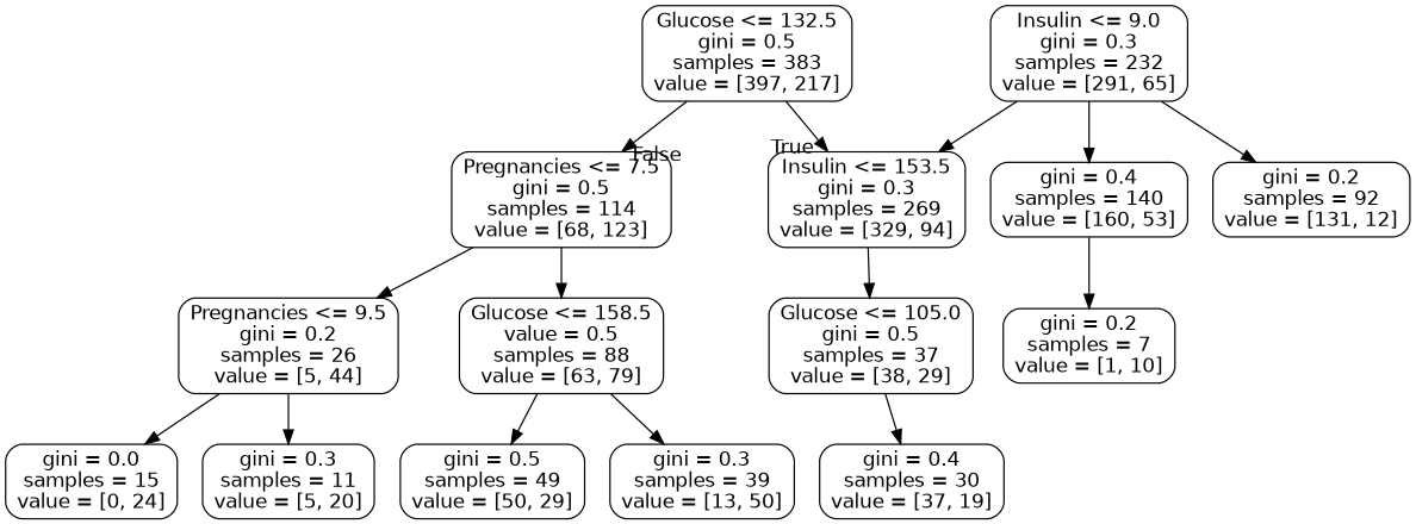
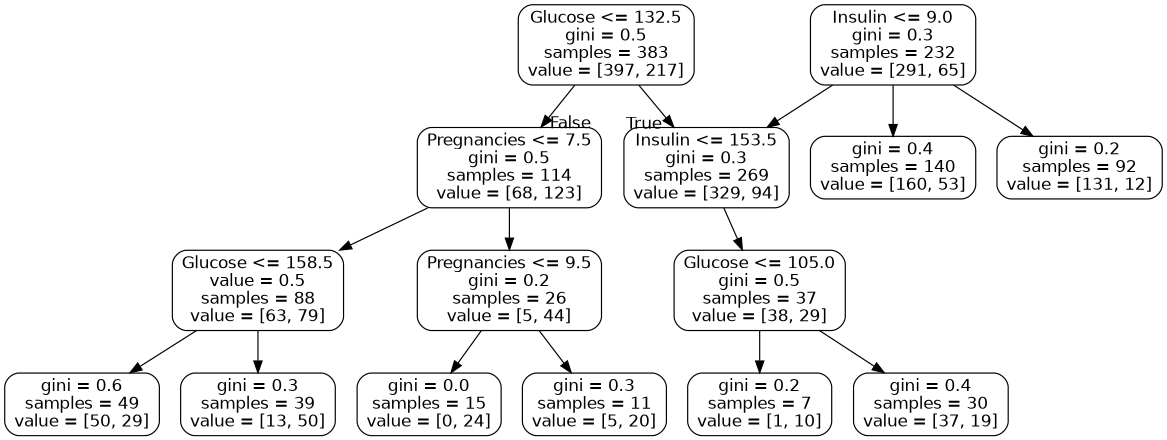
  digraph {
    node [color=black fontname=helvetica shape=box style=rounded]
    edge [fontname=helvetica]
    n1 [label="Glucose <= 132.5\ngini = 0.5\nsamples = 383\nvalue = [397, 217]"]
    n2 [label="Insulin <= 153.5\ngini = 0.3\nsamples = 269\nvalue = [329, 94]"]
    n3 [label="Pregnancies <= 7.5\ngini = 0.5\nsamples = 114\nvalue = [68, 123]"]
    n4 [label="Glucose <= 105.0\ngini = 0.5\nsamples = 37\nvalue = [38, 29]"]
    n5 [label="Glucose <= 158.5\nvalue = 0.5\nsamples = 88\nvalue = [63, 79]"]
    n6 [label="Pregnancies <= 9.5\ngini = 0.2\nsamples = 26\nvalue = [5, 44]"]
    n7 [label="Insulin <= 9.0\ngini = 0.3\nsamples = 232\nvalue = [291, 65]"]
    n8 [label="gini = 0.4\nsamples = 140\nvalue = [160, 53]"]
    n9 [label="gini = 0.2\nsamples = 92\nvalue = [131, 12]"]
    n10 [label="gini = 0.2\nsamples = 7\nvalue = [1, 10]"]
    n11 [label="gini = 0.4\nsamples = 30\nvalue = [37, 19]"]
-   n12 [label="gini = 0.5\nsamples = 49\nvalue = [50, 29]"]
+   n12 [label="gini = 0.6\nsamples = 49\nvalue = [50, 29]"]
    n13 [label="gini = 0.3\nsamples = 39\nvalue = [13, 50]"]
    n14 [label="gini = 0.0\nsamples = 15\nvalue = [0, 24]"]
    n15 [label="gini = 0.3\nsamples = 11\nvalue = [5, 20]"]
    n1 -> n2 [headlabel=True labelangle=45 labeldistance=2.5]
    n1 -> n3 [headlabel=False labelangle=-45 labeldistance=2.5]
    n2 -> n4
    n3 -> n5
    n3 -> n6
-   n8 -> n10
+   n4 -> n10
    n4 -> n11
    n5 -> n12
    n5 -> n13
    n6 -> n14
    n6 -> n15
    n7 -> n2
    n7 -> n8
    n7 -> n9
  }
